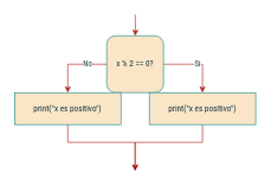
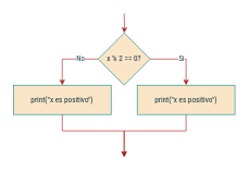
  <mxCell id="0" />
  <mxCell id="1" parent="0" />
  <mxCell id="2" style="edgeStyle=orthogonalEdgeStyle;rounded=0;orthogonalLoop=1;jettySize=auto;html=1;exitX=0.5;exitY=1;exitDx=0;exitDy=0;labelBackgroundColor=#DAD2D8;strokeColor=#A8201A;fontColor=#143642;fontFamily=Roboto Condensed;fontSource=https%3A%2F%2Ffonts.googleapis.com%2Fcss%3Ffamily%3DRoboto%2BCondensed;" parent="1" target="5" edge="1"><mxGeometry relative="1" as="geometry"><mxPoint x="190" y="20" as="sourcePoint" /></mxGeometry></mxCell>
  <mxCell id="3" value="Sí" style="edgeStyle=orthogonalEdgeStyle;rounded=0;orthogonalLoop=1;jettySize=auto;html=1;labelBackgroundColor=default;strokeColor=#A8201A;fontColor=#143642;fontFamily=Roboto Condensed;fontSource=https%3A%2F%2Ffonts.googleapis.com%2Fcss%3Ffamily%3DRoboto%2BCondensed;spacing=4;" parent="1" source="5" target="7" edge="1"><mxGeometry relative="1" as="geometry"><Array as="points"><mxPoint x="260" y="90" /><mxPoint x="260" y="90" /></Array></mxGeometry></mxCell>
  <mxCell id="4" value="No" style="edgeStyle=orthogonalEdgeStyle;rounded=0;orthogonalLoop=1;jettySize=auto;html=1;labelBackgroundColor=default;strokeColor=#A8201A;fontColor=#143642;fontFamily=Roboto Condensed;fontSource=https%3A%2F%2Ffonts.googleapis.com%2Fcss%3Ffamily%3DRoboto%2BCondensed;spacing=5;exitX=0;exitY=0.5;exitDx=0;exitDy=0;" parent="1" source="5" target="8" edge="1"><mxGeometry x="-0.429" relative="1" as="geometry"><mxPoint x="190" y="210" as="targetPoint" /><mxPoint as="offset" /></mxGeometry></mxCell>
- <mxCell id="5" value="x % 2 == 0?" style="whiteSpace=wrap;html=1;fillColor=#FAE5C7;strokeColor=#0F8B8D;fontColor=#143642;fontFamily=Roboto Condensed;fontSource=https%3A%2F%2Ffonts.googleapis.com%2Fcss%3Ffamily%3DRoboto%2BCondensed;rounded=1;" parent="1" vertex="1"><mxGeometry x="150" y="50" width="80" height="80" as="geometry" /></mxCell>
+ <mxCell id="5" value="x % 2 == 0?" style="rhombus;whiteSpace=wrap;html=1;fillColor=#FAE5C7;strokeColor=#0F8B8D;fontColor=#143642;fontFamily=Roboto Condensed;fontSource=https%3A%2F%2Ffonts.googleapis.com%2Fcss%3Ffamily%3DRoboto%2BCondensed;" parent="1" vertex="1"><mxGeometry x="150" y="50" width="80" height="80" as="geometry" /></mxCell>
  <mxCell id="6" style="edgeStyle=orthogonalEdgeStyle;rounded=0;orthogonalLoop=1;jettySize=auto;html=1;labelBackgroundColor=#DAD2D8;strokeColor=#A8201A;fontColor=#143642;fontFamily=Roboto Condensed;fontSource=https%3A%2F%2Ffonts.googleapis.com%2Fcss%3Ffamily%3DRoboto%2BCondensed;exitX=0.5;exitY=1;exitDx=0;exitDy=0;" parent="1" source="7" edge="1"><mxGeometry relative="1" as="geometry"><mxPoint x="410" y="165" as="sourcePoint" /><Array as="points"><mxPoint x="285" y="200" /><mxPoint x="190" y="200" /></Array><mxPoint x="190" y="240" as="targetPoint" /></mxGeometry></mxCell>
  <mxCell id="7" value="print(&quot;x es positivo&quot;)" style="rounded=0;whiteSpace=wrap;html=1;fillColor=#FAE5C7;strokeColor=#0F8B8D;fontColor=#143642;fontFamily=Roboto Condensed;fontSource=https%3A%2F%2Ffonts.googleapis.com%2Fcss%3Ffamily%3DRoboto%2BCondensed;" parent="1" vertex="1"><mxGeometry x="210" y="130" width="150" height="45" as="geometry" /></mxCell>
  <mxCell id="8" value="print(&quot;x es positivo&quot;)" style="rounded=0;whiteSpace=wrap;html=1;fillColor=#FAE5C7;strokeColor=#0F8B8D;fontColor=#143642;fontFamily=Roboto Condensed;fontSource=https%3A%2F%2Ffonts.googleapis.com%2Fcss%3Ffamily%3DRoboto%2BCondensed;" vertex="1" parent="1"><mxGeometry x="20" y="130" width="150" height="45" as="geometry" /></mxCell>
  <mxCell id="9" style="edgeStyle=orthogonalEdgeStyle;rounded=0;orthogonalLoop=1;jettySize=auto;html=1;labelBackgroundColor=#DAD2D8;strokeColor=#A8201A;fontColor=#143642;fontFamily=Roboto Condensed;fontSource=https%3A%2F%2Ffonts.googleapis.com%2Fcss%3Ffamily%3DRoboto%2BCondensed;exitX=0.5;exitY=1;exitDx=0;exitDy=0;" edge="1" parent="1" source="8"><mxGeometry relative="1" as="geometry"><mxPoint x="85" y="175" as="sourcePoint" /><Array as="points"><mxPoint x="95" y="200" /><mxPoint x="190" y="200" /></Array><mxPoint x="190" y="240" as="targetPoint" /></mxGeometry></mxCell>
